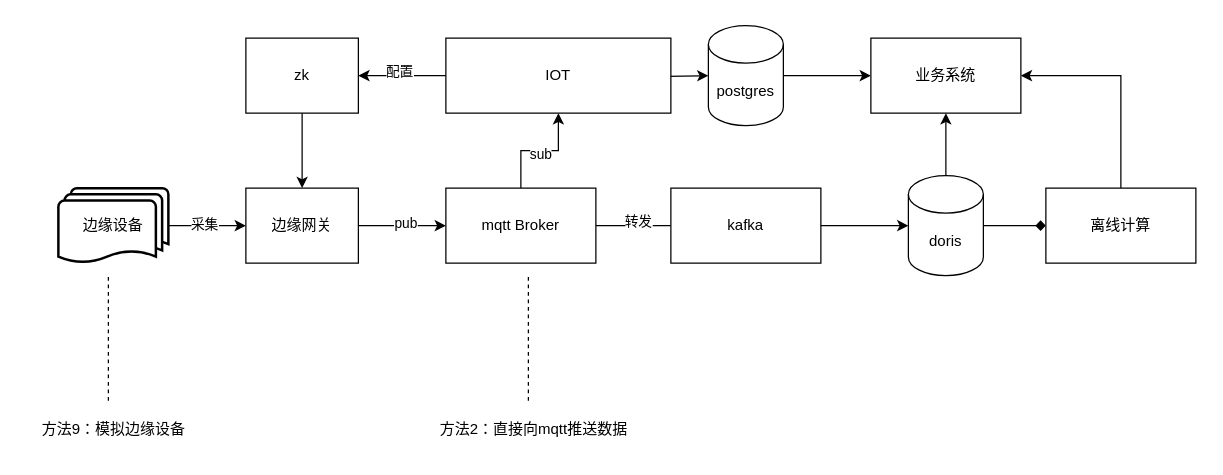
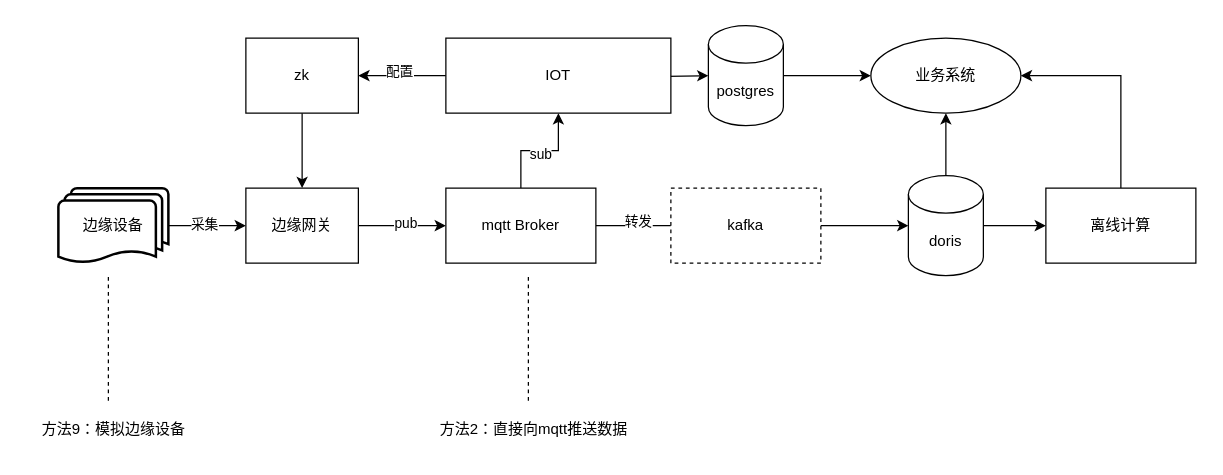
  <mxCell id="0" />
  <mxCell id="1" parent="0" />
  <mxCell id="2" style="edgeStyle=orthogonalEdgeStyle;rounded=0;orthogonalLoop=1;jettySize=auto;html=1;exitX=1;exitY=0.5;exitDx=0;exitDy=0;exitPerimeter=0;entryX=0;entryY=0.5;entryDx=0;entryDy=0;" edge="1" parent="1" source="4" target="7"><mxGeometry relative="1" as="geometry" /></mxCell>
  <mxCell id="3" value="采集" style="edgeLabel;html=1;align=center;verticalAlign=middle;resizable=0;points=[];" vertex="1" connectable="0" parent="2"><mxGeometry x="-0.103" y="2" relative="1" as="geometry"><mxPoint as="offset" /></mxGeometry></mxCell>
  <mxCell id="4" value="边缘设备" style="strokeWidth=2;html=1;shape=mxgraph.flowchart.multi-document;whiteSpace=wrap;" vertex="1" parent="1"><mxGeometry x="46" y="150" width="88" height="60" as="geometry" /></mxCell>
  <mxCell id="5" style="edgeStyle=orthogonalEdgeStyle;rounded=0;orthogonalLoop=1;jettySize=auto;html=1;exitX=1;exitY=0.5;exitDx=0;exitDy=0;entryX=0;entryY=0.5;entryDx=0;entryDy=0;" edge="1" parent="1" source="7" target="12"><mxGeometry relative="1" as="geometry" /></mxCell>
  <mxCell id="6" value="pub" style="edgeLabel;html=1;align=center;verticalAlign=middle;resizable=0;points=[];" vertex="1" connectable="0" parent="5"><mxGeometry x="0.051" y="3" relative="1" as="geometry"><mxPoint as="offset" /></mxGeometry></mxCell>
  <mxCell id="7" value="边缘网关" style="rounded=0;whiteSpace=wrap;html=1;" vertex="1" parent="1"><mxGeometry x="196" y="150" width="90" height="60" as="geometry" /></mxCell>
  <mxCell id="8" style="edgeStyle=orthogonalEdgeStyle;rounded=0;orthogonalLoop=1;jettySize=auto;html=1;exitX=0.5;exitY=0;exitDx=0;exitDy=0;entryX=0.5;entryY=1;entryDx=0;entryDy=0;" edge="1" parent="1" source="12" target="16"><mxGeometry relative="1" as="geometry" /></mxCell>
  <mxCell id="9" value="sub" style="edgeLabel;html=1;align=center;verticalAlign=middle;resizable=0;points=[];" vertex="1" connectable="0" parent="8"><mxGeometry y="-2" relative="1" as="geometry"><mxPoint as="offset" /></mxGeometry></mxCell>
  <mxCell id="10" style="edgeStyle=orthogonalEdgeStyle;rounded=0;orthogonalLoop=1;jettySize=auto;html=1;exitX=1;exitY=0.5;exitDx=0;exitDy=0;entryX=0;entryY=0.5;entryDx=0;entryDy=0;endArrow=none;" edge="1" parent="1" source="12" target="17"><mxGeometry relative="1" as="geometry" /></mxCell>
  <mxCell id="11" value="转发" style="edgeLabel;html=1;align=center;verticalAlign=middle;resizable=0;points=[];" vertex="1" connectable="0" parent="10"><mxGeometry x="0.093" y="4" relative="1" as="geometry"><mxPoint as="offset" /></mxGeometry></mxCell>
  <mxCell id="12" value="mqtt Broker" style="rounded=0;whiteSpace=wrap;html=1;" vertex="1" parent="1"><mxGeometry x="356" y="150" width="120" height="60" as="geometry" /></mxCell>
  <mxCell id="13" style="edgeStyle=orthogonalEdgeStyle;rounded=0;orthogonalLoop=1;jettySize=auto;html=1;exitX=1;exitY=0.5;exitDx=0;exitDy=0;entryX=0;entryY=0.5;entryDx=0;entryDy=0;entryPerimeter=0;" edge="1" parent="1" source="16" target="32"><mxGeometry relative="1" as="geometry"><mxPoint x="536" y="60" as="targetPoint" /><Array as="points"><mxPoint x="506" y="60" /><mxPoint x="506" y="61" /></Array></mxGeometry></mxCell>
  <mxCell id="14" style="edgeStyle=orthogonalEdgeStyle;rounded=0;orthogonalLoop=1;jettySize=auto;html=1;exitX=0;exitY=0.5;exitDx=0;exitDy=0;entryX=1;entryY=0.5;entryDx=0;entryDy=0;" edge="1" parent="1" source="16" target="27"><mxGeometry relative="1" as="geometry" /></mxCell>
  <mxCell id="15" value="配置" style="edgeLabel;html=1;align=center;verticalAlign=middle;resizable=0;points=[];" vertex="1" connectable="0" parent="14"><mxGeometry x="0.091" y="-4" relative="1" as="geometry"><mxPoint as="offset" /></mxGeometry></mxCell>
  <mxCell id="16" value="IOT" style="rounded=0;whiteSpace=wrap;html=1;" vertex="1" parent="1"><mxGeometry x="356" y="30" width="180" height="60" as="geometry" /></mxCell>
- <mxCell id="17" value="kafka" style="rounded=0;whiteSpace=wrap;html=1;" vertex="1" parent="1"><mxGeometry x="536" y="150" width="120" height="60" as="geometry" /></mxCell>
+ <mxCell id="17" value="kafka" style="rounded=0;whiteSpace=wrap;html=1;dashed=1;" vertex="1" parent="1"><mxGeometry x="536" y="150" width="120" height="60" as="geometry" /></mxCell>
  <mxCell id="18" style="edgeStyle=orthogonalEdgeStyle;rounded=0;orthogonalLoop=1;jettySize=auto;html=1;exitX=0.5;exitY=0;exitDx=0;exitDy=0;exitPerimeter=0;entryX=0.5;entryY=1;entryDx=0;entryDy=0;" edge="1" parent="1" source="20" target="25"><mxGeometry relative="1" as="geometry" /></mxCell>
- <mxCell id="19" style="edgeStyle=orthogonalEdgeStyle;rounded=0;orthogonalLoop=1;jettySize=auto;html=1;exitX=1;exitY=0.5;exitDx=0;exitDy=0;exitPerimeter=0;entryX=0;entryY=0.5;entryDx=0;entryDy=0;endArrow=diamond;" edge="1" parent="1" source="20" target="22"><mxGeometry relative="1" as="geometry" /></mxCell>
+ <mxCell id="19" style="edgeStyle=orthogonalEdgeStyle;rounded=0;orthogonalLoop=1;jettySize=auto;html=1;exitX=1;exitY=0.5;exitDx=0;exitDy=0;exitPerimeter=0;entryX=0;entryY=0.5;entryDx=0;entryDy=0;" edge="1" parent="1" source="20" target="22"><mxGeometry relative="1" as="geometry" /></mxCell>
  <mxCell id="20" value="doris" style="shape=cylinder3;whiteSpace=wrap;html=1;boundedLbl=1;backgroundOutline=1;size=15;" vertex="1" parent="1"><mxGeometry x="726" y="140" width="60" height="80" as="geometry" /></mxCell>
  <mxCell id="21" style="edgeStyle=orthogonalEdgeStyle;rounded=0;orthogonalLoop=1;jettySize=auto;html=1;exitX=0.5;exitY=0;exitDx=0;exitDy=0;entryX=1;entryY=0.5;entryDx=0;entryDy=0;" edge="1" parent="1" source="22" target="25"><mxGeometry relative="1" as="geometry" /></mxCell>
  <mxCell id="22" value="离线计算" style="rounded=0;whiteSpace=wrap;html=1;" vertex="1" parent="1"><mxGeometry x="836" y="150" width="120" height="60" as="geometry" /></mxCell>
  <mxCell id="23" style="edgeStyle=orthogonalEdgeStyle;rounded=0;orthogonalLoop=1;jettySize=auto;html=1;exitX=1;exitY=0.5;exitDx=0;exitDy=0;entryX=0;entryY=0.5;entryDx=0;entryDy=0;entryPerimeter=0;" edge="1" parent="1" source="17" target="20"><mxGeometry relative="1" as="geometry" /></mxCell>
  <mxCell id="24" style="edgeStyle=orthogonalEdgeStyle;rounded=0;orthogonalLoop=1;jettySize=auto;html=1;exitX=1;exitY=0.5;exitDx=0;exitDy=0;entryX=0;entryY=0.5;entryDx=0;entryDy=0;exitPerimeter=0;" edge="1" parent="1" source="32" target="25"><mxGeometry relative="1" as="geometry"><mxPoint x="656" y="60" as="sourcePoint" /></mxGeometry></mxCell>
- <mxCell id="25" value="业务系统" style="rounded=0;whiteSpace=wrap;html=1;" vertex="1" parent="1"><mxGeometry x="696" y="30" width="120" height="60" as="geometry" /></mxCell>
+ <mxCell id="25" value="业务系统" style="ellipse;whiteSpace=wrap;html=1;" vertex="1" parent="1"><mxGeometry x="696" y="30" width="120" height="60" as="geometry" /></mxCell>
  <mxCell id="26" style="edgeStyle=orthogonalEdgeStyle;rounded=0;orthogonalLoop=1;jettySize=auto;html=1;exitX=0.5;exitY=1;exitDx=0;exitDy=0;entryX=0.5;entryY=0;entryDx=0;entryDy=0;" edge="1" parent="1" source="27" target="7"><mxGeometry relative="1" as="geometry" /></mxCell>
  <mxCell id="27" value="zk" style="rounded=0;whiteSpace=wrap;html=1;" vertex="1" parent="1"><mxGeometry x="196" y="30" width="90" height="60" as="geometry" /></mxCell>
  <mxCell id="28" value="" style="endArrow=none;dashed=1;html=1;rounded=0;" edge="1" parent="1"><mxGeometry width="50" height="50" relative="1" as="geometry"><mxPoint x="86" y="320" as="sourcePoint" /><mxPoint x="86" y="220" as="targetPoint" /></mxGeometry></mxCell>
  <mxCell id="29" value="方法9：模拟边缘设备" style="text;html=1;align=center;verticalAlign=middle;resizable=0;points=[];autosize=1;strokeColor=none;fillColor=none;" vertex="1" parent="1"><mxGeometry x="20" y="328" width="140" height="30" as="geometry" /></mxCell>
  <mxCell id="30" value="" style="endArrow=none;dashed=1;html=1;rounded=0;" edge="1" parent="1"><mxGeometry width="50" height="50" relative="1" as="geometry"><mxPoint x="422" y="320" as="sourcePoint" /><mxPoint x="422" y="220" as="targetPoint" /></mxGeometry></mxCell>
  <mxCell id="31" value="方法2：直接向mqtt推送数据" style="text;html=1;align=center;verticalAlign=middle;resizable=0;points=[];autosize=1;strokeColor=none;fillColor=none;" vertex="1" parent="1"><mxGeometry x="341" y="328" width="170" height="30" as="geometry" /></mxCell>
  <mxCell id="32" value="postgres" style="shape=cylinder3;whiteSpace=wrap;html=1;boundedLbl=1;backgroundOutline=1;size=15;" vertex="1" parent="1"><mxGeometry x="566" y="20" width="60" height="80" as="geometry" /></mxCell>
